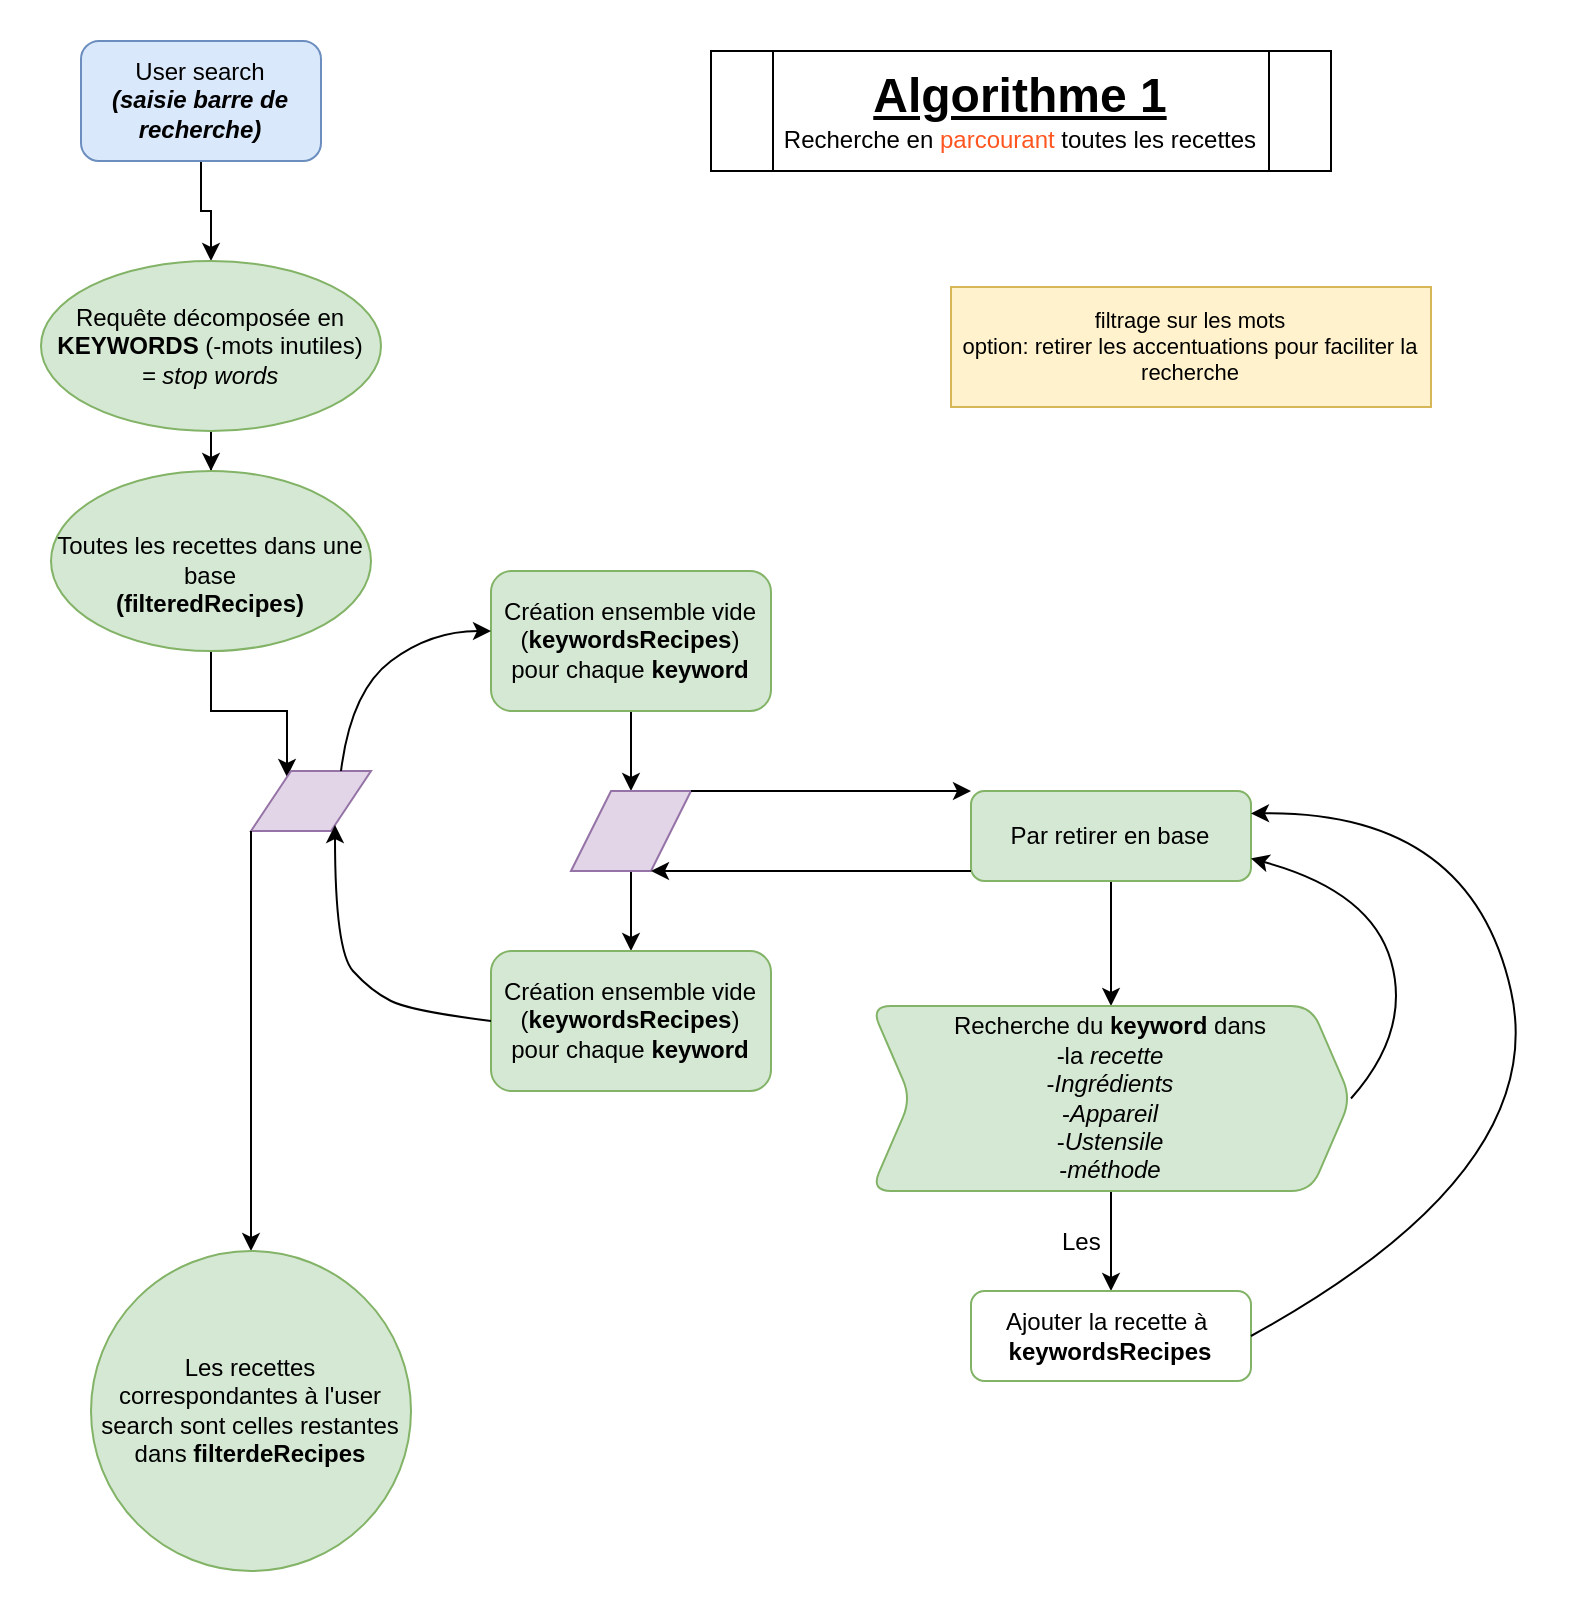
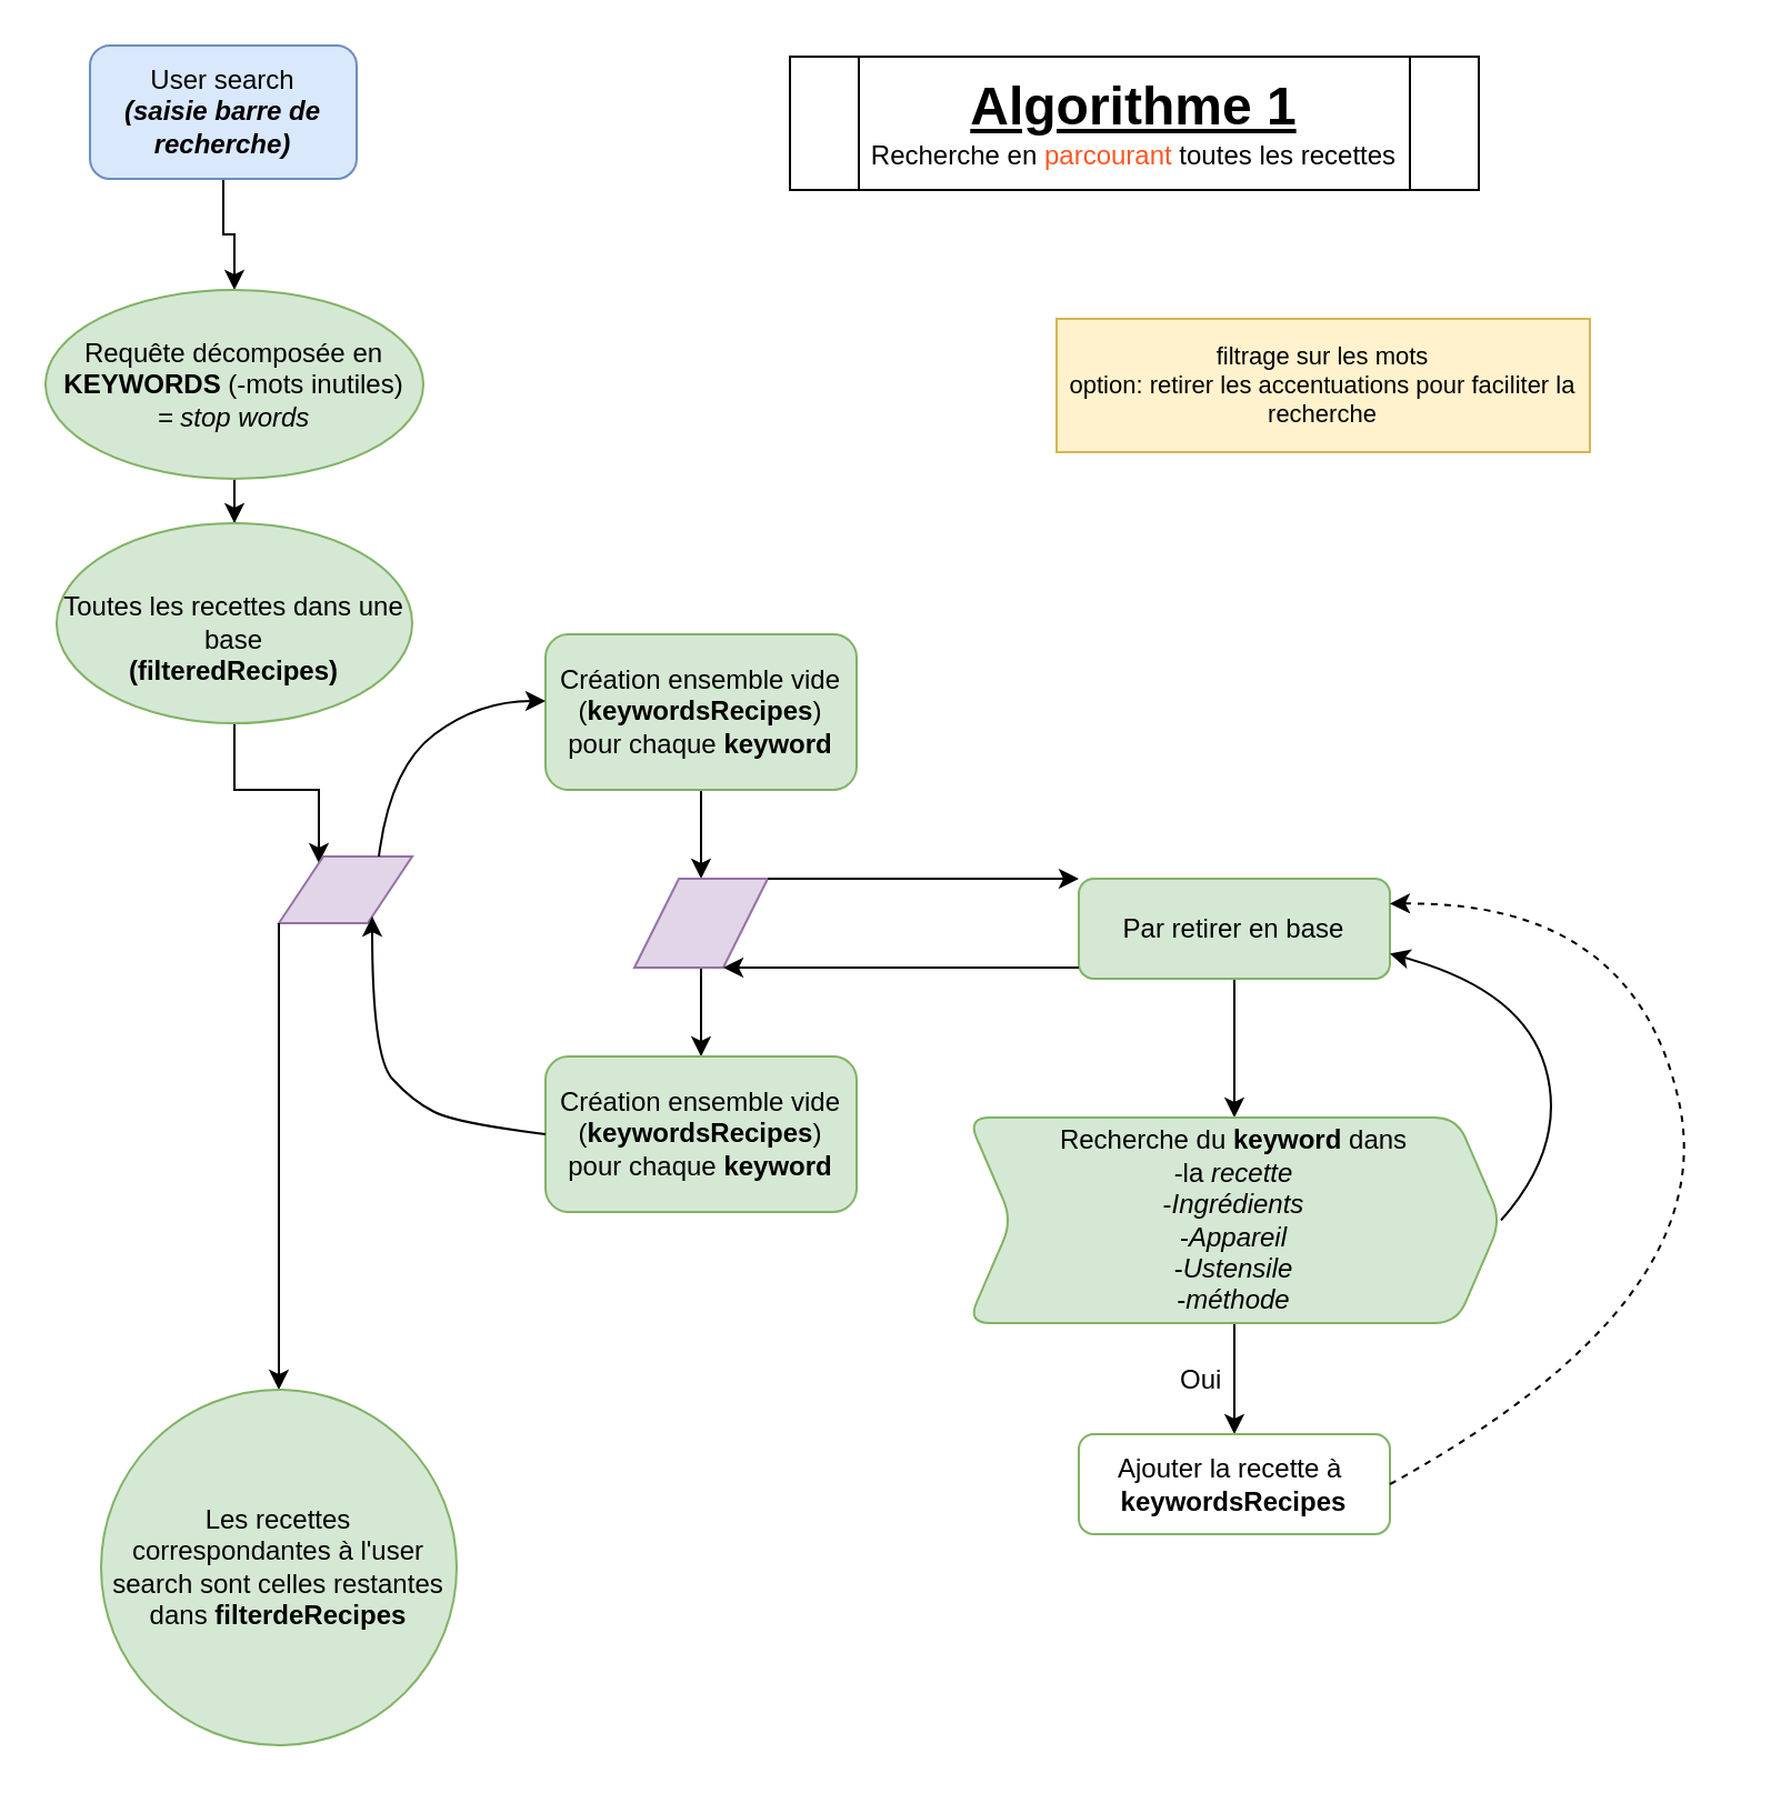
  <mxCell id="0" />
  <mxCell id="1" parent="0" />
  <mxCell id="2" value="" style="edgeStyle=orthogonalEdgeStyle;rounded=0;orthogonalLoop=1;jettySize=auto;html=1;" parent="1" source="3" target="5" edge="1"><mxGeometry relative="1" as="geometry" /></mxCell>
  <mxCell id="3" value="User search&lt;br&gt;&lt;i&gt;&lt;b&gt;(saisie barre de recherche)&lt;/b&gt;&lt;/i&gt;" style="rounded=1;whiteSpace=wrap;html=1;fontSize=12;glass=0;strokeWidth=1;shadow=0;fillColor=#dae8fc;strokeColor=#6c8ebf;" parent="1" vertex="1"><mxGeometry x="40" y="20" width="120" height="60" as="geometry" /></mxCell>
  <mxCell id="4" value="" style="edgeStyle=orthogonalEdgeStyle;rounded=0;orthogonalLoop=1;jettySize=auto;html=1;" parent="1" source="5" target="7" edge="1"><mxGeometry relative="1" as="geometry" /></mxCell>
  <mxCell id="5" value="Requête décomposée en &lt;b&gt;KEYWORDS&lt;/b&gt; (-mots inutiles)&lt;br&gt;&lt;i&gt;= stop words&lt;/i&gt;" style="ellipse;whiteSpace=wrap;html=1;rounded=1;glass=0;strokeWidth=1;shadow=0;fillColor=#d5e8d4;strokeColor=#82b366;" parent="1" vertex="1"><mxGeometry x="20" y="130" width="170" height="85" as="geometry" /></mxCell>
  <mxCell id="6" style="edgeStyle=orthogonalEdgeStyle;rounded=0;orthogonalLoop=1;jettySize=auto;html=1;entryX=0.25;entryY=0;entryDx=0;entryDy=0;" parent="1" source="7" target="8" edge="1"><mxGeometry relative="1" as="geometry" /></mxCell>
  <mxCell id="7" value="&lt;br&gt;Toutes les recettes dans une base&lt;br&gt;&lt;b&gt;(filteredRecipes)&lt;/b&gt;" style="ellipse;whiteSpace=wrap;html=1;fillColor=#d5e8d4;strokeColor=#82b366;rounded=1;glass=0;strokeWidth=1;shadow=0;" parent="1" vertex="1"><mxGeometry x="25" y="235" width="160" height="90" as="geometry" /></mxCell>
  <mxCell id="8" value="" style="shape=parallelogram;perimeter=parallelogramPerimeter;whiteSpace=wrap;html=1;fixedSize=1;fillColor=#e1d5e7;strokeColor=#9673a6;" parent="1" vertex="1"><mxGeometry x="125" y="385" width="60" height="30" as="geometry" /></mxCell>
  <mxCell id="9" value="" style="edgeStyle=orthogonalEdgeStyle;rounded=0;orthogonalLoop=1;jettySize=auto;html=1;" edge="1" parent="1" source="10" target="13"><mxGeometry relative="1" as="geometry" /></mxCell>
  <mxCell id="10" value="Création ensemble vide (&lt;b&gt;keywordsRecipes&lt;/b&gt;)&lt;br&gt;pour chaque &lt;b&gt;keyword&lt;/b&gt;" style="rounded=1;whiteSpace=wrap;html=1;fillColor=#d5e8d4;strokeColor=#82b366;" parent="1" vertex="1"><mxGeometry x="245" y="285" width="140" height="70" as="geometry" /></mxCell>
  <mxCell id="11" value="" style="curved=1;endArrow=classic;html=1;rounded=0;exitX=0.75;exitY=0;exitDx=0;exitDy=0;" parent="1" source="8" edge="1"><mxGeometry width="50" height="50" relative="1" as="geometry"><mxPoint x="135" y="355" as="sourcePoint" /><mxPoint x="245" y="315" as="targetPoint" /><Array as="points"><mxPoint x="175" y="345" /><mxPoint x="215" y="315" /></Array></mxGeometry></mxCell>
  <mxCell id="12" value="" style="edgeStyle=orthogonalEdgeStyle;rounded=0;orthogonalLoop=1;jettySize=auto;html=1;" parent="1" source="13" target="14" edge="1"><mxGeometry relative="1" as="geometry" /></mxCell>
  <mxCell id="13" value="" style="shape=parallelogram;perimeter=parallelogramPerimeter;whiteSpace=wrap;html=1;fixedSize=1;fillColor=#e1d5e7;strokeColor=#9673a6;" parent="1" vertex="1"><mxGeometry x="285" y="395" width="60" height="40" as="geometry" /></mxCell>
  <mxCell id="14" value="Création ensemble vide (&lt;b&gt;keywordsRecipes&lt;/b&gt;)&lt;br&gt;pour chaque &lt;b&gt;keyword&lt;/b&gt;" style="rounded=1;whiteSpace=wrap;html=1;fillColor=#d5e8d4;strokeColor=#82b366;" parent="1" vertex="1"><mxGeometry x="245" y="475" width="140" height="70" as="geometry" /></mxCell>
  <mxCell id="15" value="" style="curved=1;endArrow=classic;html=1;rounded=0;entryX=0.75;entryY=1;entryDx=0;entryDy=0;exitX=0;exitY=0.5;exitDx=0;exitDy=0;" parent="1" source="14" target="8" edge="1"><mxGeometry width="50" height="50" relative="1" as="geometry"><mxPoint x="155" y="525" as="sourcePoint" /><mxPoint x="205" y="475" as="targetPoint" /><Array as="points"><mxPoint x="205" y="505" /><mxPoint x="185" y="495" /><mxPoint x="167" y="475" /></Array></mxGeometry></mxCell>
  <mxCell id="16" value="" style="edgeStyle=orthogonalEdgeStyle;rounded=0;orthogonalLoop=1;jettySize=auto;html=1;" parent="1" source="17" target="21" edge="1"><mxGeometry relative="1" as="geometry" /></mxCell>
  <mxCell id="17" value="Par retirer en base" style="rounded=1;whiteSpace=wrap;html=1;fillColor=#d5e8d4;strokeColor=#82b366;" parent="1" vertex="1"><mxGeometry x="485" y="395" width="140" height="45" as="geometry" /></mxCell>
  <mxCell id="18" value="" style="endArrow=classic;html=1;rounded=0;exitX=1;exitY=0;exitDx=0;exitDy=0;entryX=0;entryY=0;entryDx=0;entryDy=0;" parent="1" source="13" target="17" edge="1"><mxGeometry width="50" height="50" relative="1" as="geometry"><mxPoint x="385" y="425" as="sourcePoint" /><mxPoint x="435" y="375" as="targetPoint" /></mxGeometry></mxCell>
  <mxCell id="19" value="" style="endArrow=classic;html=1;rounded=0;exitX=0;exitY=0.889;exitDx=0;exitDy=0;exitPerimeter=0;" parent="1" source="17" edge="1"><mxGeometry width="50" height="50" relative="1" as="geometry"><mxPoint x="445" y="505" as="sourcePoint" /><mxPoint x="325" y="435" as="targetPoint" /></mxGeometry></mxCell>
  <mxCell id="20" style="edgeStyle=orthogonalEdgeStyle;rounded=0;orthogonalLoop=1;jettySize=auto;html=1;" parent="1" source="21" edge="1"><mxGeometry relative="1" as="geometry"><mxPoint x="555" y="645" as="targetPoint" /></mxGeometry></mxCell>
  <mxCell id="21" value="Recherche du &lt;b&gt;keyword &lt;/b&gt;dans &lt;br&gt;-la &lt;i&gt;recette&lt;/i&gt;&lt;br&gt;-&lt;i&gt;Ingrédients&lt;/i&gt;&lt;br&gt;-&lt;i&gt;Appareil&lt;/i&gt;&lt;br&gt;-&lt;i&gt;Ustensile&lt;/i&gt;&lt;br&gt;-&lt;i&gt;méthode&lt;/i&gt;" style="shape=step;perimeter=stepPerimeter;whiteSpace=wrap;html=1;fixedSize=1;fillColor=#d5e8d4;strokeColor=#82b366;rounded=1;" parent="1" vertex="1"><mxGeometry x="435" y="502.5" width="240" height="92.5" as="geometry" /></mxCell>
  <mxCell id="22" value="" style="curved=1;endArrow=classic;html=1;rounded=0;exitX=1;exitY=0.5;exitDx=0;exitDy=0;entryX=1;entryY=0.75;entryDx=0;entryDy=0;" parent="1" source="21" target="17" edge="1"><mxGeometry width="50" height="50" relative="1" as="geometry"><mxPoint x="725" y="575" as="sourcePoint" /><mxPoint x="775" y="525" as="targetPoint" /><Array as="points"><mxPoint x="705" y="515" /><mxPoint x="685" y="445" /></Array></mxGeometry></mxCell>
  <mxCell id="23" value="Ajouter la recette à&amp;nbsp;&lt;br&gt;&lt;b&gt;keywordsRecipes&lt;/b&gt;" style="rounded=1;whiteSpace=wrap;html=1;fillColor=#ffffff;strokeColor=#82b366;" parent="1" vertex="1"><mxGeometry x="485" y="645" width="140" height="45" as="geometry" /></mxCell>
- <mxCell id="24" value="Les" style="text;strokeColor=none;fillColor=none;align=left;verticalAlign=middle;spacingLeft=4;spacingRight=4;overflow=hidden;points=[[0,0.5],[1,0.5]];portConstraint=eastwest;rotatable=0;" parent="1" vertex="1"><mxGeometry x="525" y="605" width="80" height="30" as="geometry" /></mxCell>
- <mxCell id="25" value="" style="curved=1;endArrow=classic;html=1;rounded=0;exitX=1;exitY=0.5;exitDx=0;exitDy=0;entryX=1;entryY=0.25;entryDx=0;entryDy=0;" parent="1" source="23" target="17" edge="1"><mxGeometry width="50" height="50" relative="1" as="geometry"><mxPoint x="725" y="585" as="sourcePoint" /><mxPoint x="775" y="535" as="targetPoint" /><Array as="points"><mxPoint x="775" y="585" /><mxPoint x="735" y="405" /></Array></mxGeometry></mxCell>
+ <mxCell id="24" value="Oui" style="text;strokeColor=none;fillColor=none;align=left;verticalAlign=middle;spacingLeft=4;spacingRight=4;overflow=hidden;points=[[0,0.5],[1,0.5]];portConstraint=eastwest;rotatable=0;" parent="1" vertex="1"><mxGeometry x="525" y="605" width="80" height="30" as="geometry" /></mxCell>
+ <mxCell id="25" value="" style="curved=1;endArrow=classic;html=1;rounded=0;exitX=1;exitY=0.5;exitDx=0;exitDy=0;entryX=1;entryY=0.25;entryDx=0;entryDy=0;dashed=1;" parent="1" source="23" target="17" edge="1"><mxGeometry width="50" height="50" relative="1" as="geometry"><mxPoint x="725" y="585" as="sourcePoint" /><mxPoint x="775" y="535" as="targetPoint" /><Array as="points"><mxPoint x="775" y="585" /><mxPoint x="735" y="405" /></Array></mxGeometry></mxCell>
  <mxCell id="26" value="" style="endArrow=classic;html=1;rounded=0;exitX=0;exitY=1;exitDx=0;exitDy=0;" parent="1" source="8" edge="1"><mxGeometry width="50" height="50" relative="1" as="geometry"><mxPoint x="35" y="525" as="sourcePoint" /><mxPoint x="125" y="625" as="targetPoint" /></mxGeometry></mxCell>
  <mxCell id="27" value="Les recettes correspondantes à l'user search sont celles restantes dans &lt;b&gt;filterdeRecipes&lt;/b&gt;" style="ellipse;whiteSpace=wrap;html=1;fillColor=#d5e8d4;strokeColor=#82b366;rounded=1;glass=0;strokeWidth=1;shadow=0;" parent="1" vertex="1"><mxGeometry x="45" y="625" width="160" height="160" as="geometry" /></mxCell>
  <mxCell id="28" value="&lt;b style=&quot;font-size: 24px&quot;&gt;&lt;u&gt;Algorithme 1&lt;br&gt;&lt;/u&gt;&lt;/b&gt;Recherche en &lt;font color=&quot;#ff5521&quot;&gt;parcourant &lt;/font&gt;toutes les recettes" style="shape=process;whiteSpace=wrap;html=1;backgroundOutline=1;" parent="1" vertex="1"><mxGeometry x="355" y="25" width="310" height="60" as="geometry" /></mxCell>
  <mxCell id="29" value="&lt;span&gt;filtrage sur les mots&lt;/span&gt;&lt;br&gt;&lt;span&gt;option: retirer les accentuations pour faciliter la recherche&lt;/span&gt;" style="rounded=0;whiteSpace=wrap;html=1;fontSize=11;fillColor=#fff2cc;strokeColor=#d6b656;" parent="1" vertex="1"><mxGeometry x="475" y="143" width="240" height="60" as="geometry" /></mxCell>
